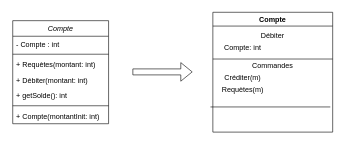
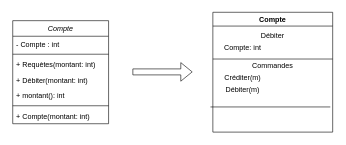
  <mxCell id="0" />
  <mxCell id="1" parent="0" />
  <mxCell id="2" value="Compte" style="swimlane;fontStyle=2;align=center;verticalAlign=top;childLayout=stackLayout;horizontal=1;startSize=26;horizontalStack=0;resizeParent=1;resizeLast=0;collapsible=1;marginBottom=0;rounded=0;shadow=0;strokeWidth=1;" parent="1" vertex="1"><mxGeometry x="20" y="34" width="160" height="172" as="geometry"><mxRectangle x="230" y="140" width="160" height="26" as="alternateBounds" /></mxGeometry></mxCell>
  <mxCell id="3" value="- Compte : int" style="text;align=left;verticalAlign=top;spacingLeft=4;spacingRight=4;overflow=hidden;rotatable=0;points=[[0,0.5],[1,0.5]];portConstraint=eastwest;" parent="2" vertex="1"><mxGeometry y="26" width="160" height="26" as="geometry" /></mxCell>
  <mxCell id="4" value="" style="line;html=1;strokeWidth=1;align=left;verticalAlign=middle;spacingTop=-1;spacingLeft=3;spacingRight=3;rotatable=0;labelPosition=right;points=[];portConstraint=eastwest;" parent="2" vertex="1"><mxGeometry y="52" width="160" height="8" as="geometry" /></mxCell>
  <mxCell id="5" value="+ Requètes(montant: int)" style="text;align=left;verticalAlign=top;spacingLeft=4;spacingRight=4;overflow=hidden;rotatable=0;points=[[0,0.5],[1,0.5]];portConstraint=eastwest;" parent="2" vertex="1"><mxGeometry y="60" width="160" height="26" as="geometry" /></mxCell>
  <mxCell id="6" value="+ Débiter(montant: int)" style="text;align=left;verticalAlign=top;spacingLeft=4;spacingRight=4;overflow=hidden;rotatable=0;points=[[0,0.5],[1,0.5]];portConstraint=eastwest;" vertex="1" parent="2"><mxGeometry y="86" width="160" height="26" as="geometry" /></mxCell>
- <mxCell id="7" value="+ getSolde(): int" style="text;align=left;verticalAlign=top;spacingLeft=4;spacingRight=4;overflow=hidden;rotatable=0;points=[[0,0.5],[1,0.5]];portConstraint=eastwest;" vertex="1" parent="2"><mxGeometry y="112" width="160" height="26" as="geometry" /></mxCell>
+ <mxCell id="7" value="+ montant(): int" style="text;align=left;verticalAlign=top;spacingLeft=4;spacingRight=4;overflow=hidden;rotatable=0;points=[[0,0.5],[1,0.5]];portConstraint=eastwest;" vertex="1" parent="2"><mxGeometry y="112" width="160" height="26" as="geometry" /></mxCell>
  <mxCell id="8" value="" style="line;html=1;strokeWidth=1;align=left;verticalAlign=middle;spacingTop=-1;spacingLeft=3;spacingRight=3;rotatable=0;labelPosition=right;points=[];portConstraint=eastwest;" vertex="1" parent="2"><mxGeometry y="138" width="160" height="8" as="geometry" /></mxCell>
- <mxCell id="9" value="+ Compte(montantInit: int)" style="text;align=left;verticalAlign=top;spacingLeft=4;spacingRight=4;overflow=hidden;rotatable=0;points=[[0,0.5],[1,0.5]];portConstraint=eastwest;" vertex="1" parent="2"><mxGeometry y="146" width="160" height="26" as="geometry" /></mxCell>
+ <mxCell id="9" value="+ Compte(montant: int)" style="text;align=left;verticalAlign=top;spacingLeft=4;spacingRight=4;overflow=hidden;rotatable=0;points=[[0,0.5],[1,0.5]];portConstraint=eastwest;" vertex="1" parent="2"><mxGeometry y="146" width="160" height="26" as="geometry" /></mxCell>
  <mxCell id="10" value="" style="shape=flexArrow;endArrow=classic;html=1;rounded=0;" edge="1" parent="1"><mxGeometry width="50" height="50" relative="1" as="geometry"><mxPoint x="220" y="119.5" as="sourcePoint" /><mxPoint x="320" y="119.5" as="targetPoint" /></mxGeometry></mxCell>
  <mxCell id="11" value="Compte" style="swimlane;whiteSpace=wrap;html=1;" vertex="1" parent="1"><mxGeometry x="354" y="20" width="200" height="200" as="geometry" /></mxCell>
  <mxCell id="12" value="Débiter" style="text;html=1;strokeColor=none;fillColor=none;align=center;verticalAlign=middle;whiteSpace=wrap;rounded=0;" vertex="1" parent="11"><mxGeometry y="24" width="200" height="30" as="geometry" /></mxCell>
  <mxCell id="13" value="" style="line;html=1;strokeWidth=1;align=left;verticalAlign=middle;spacingTop=-1;spacingLeft=3;spacingRight=3;rotatable=0;labelPosition=right;points=[];portConstraint=eastwest;" vertex="1" parent="11"><mxGeometry y="74" width="200" height="8" as="geometry" /></mxCell>
  <mxCell id="14" value="Compte: int" style="text;html=1;strokeColor=none;fillColor=none;align=center;verticalAlign=middle;whiteSpace=wrap;rounded=0;" vertex="1" parent="11"><mxGeometry y="44" width="100" height="30" as="geometry" /></mxCell>
  <mxCell id="15" value="Commandes" style="text;html=1;strokeColor=none;fillColor=none;align=center;verticalAlign=middle;whiteSpace=wrap;rounded=0;" vertex="1" parent="11"><mxGeometry y="74" width="200" height="30" as="geometry" /></mxCell>
  <mxCell id="16" value="" style="line;html=1;strokeWidth=1;align=left;verticalAlign=middle;spacingTop=-1;spacingLeft=3;spacingRight=3;rotatable=0;labelPosition=right;points=[];portConstraint=eastwest;" vertex="1" parent="11"><mxGeometry x="-4" y="154" width="200" height="8" as="geometry" /></mxCell>
  <mxCell id="17" value="Créditer(m)" style="text;html=1;strokeColor=none;fillColor=none;align=center;verticalAlign=middle;whiteSpace=wrap;rounded=0;" vertex="1" parent="11"><mxGeometry y="94" width="100" height="30" as="geometry" /></mxCell>
- <mxCell id="18" value="Requètes(m)" style="text;html=1;strokeColor=none;fillColor=none;align=center;verticalAlign=middle;whiteSpace=wrap;rounded=0;" vertex="1" parent="11"><mxGeometry y="114" width="100" height="30" as="geometry" /></mxCell>
+ <mxCell id="18" value="Débiter(m)" style="text;html=1;strokeColor=none;fillColor=none;align=center;verticalAlign=middle;whiteSpace=wrap;rounded=0;" vertex="1" parent="11"><mxGeometry y="114" width="100" height="30" as="geometry" /></mxCell>
